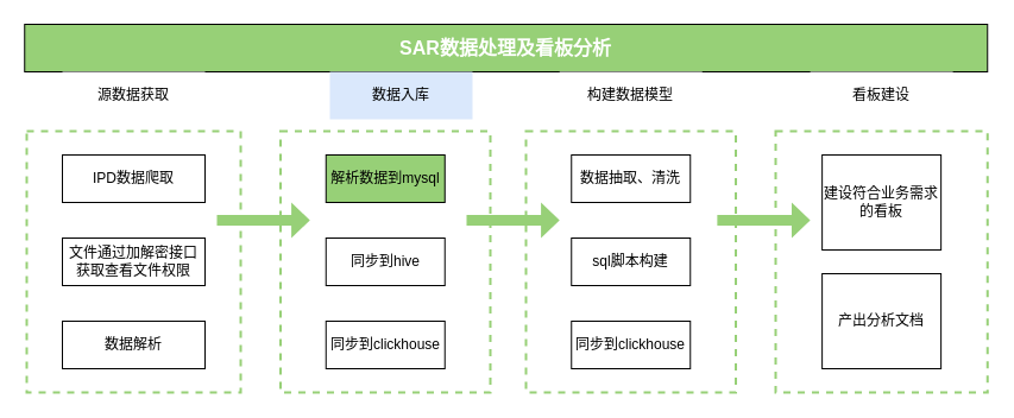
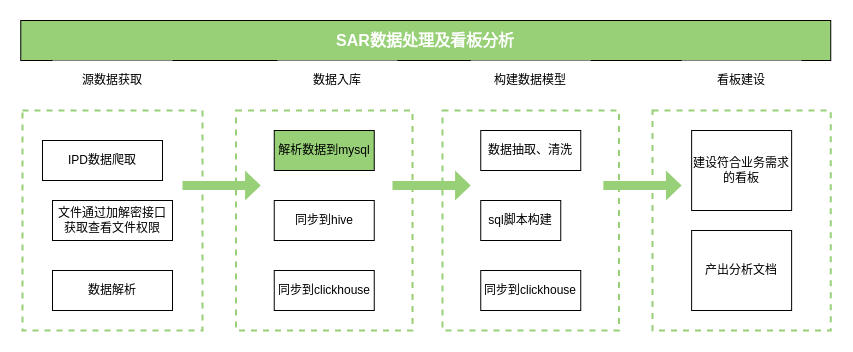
  <mxCell id="0" />
  <mxCell id="1" parent="0" />
  <mxCell id="2" value="SAR数据处理及看板分析" style="rounded=0;whiteSpace=wrap;html=1;fillColor=#97D077;fontSize=16;fontStyle=1;fontColor=#ffffff;" vertex="1" parent="1"><mxGeometry x="20.25" y="20" width="810" height="40" as="geometry" /></mxCell>
  <mxCell id="3" value="" style="rounded=0;whiteSpace=wrap;html=1;dashed=1;strokeWidth=2;strokeColor=#97D077;" vertex="1" parent="1"><mxGeometry x="22" y="110" width="180" height="220" as="geometry" /></mxCell>
  <mxCell id="4" value="源数据获取" style="rounded=0;whiteSpace=wrap;html=1;strokeColor=none;" vertex="1" parent="1"><mxGeometry x="52" y="60" width="120" height="40" as="geometry" /></mxCell>
- <mxCell id="5" value="IPD数据爬取" style="rounded=0;whiteSpace=wrap;html=1;" vertex="1" parent="1"><mxGeometry x="52" y="130" width="120" height="40" as="geometry" /></mxCell>
+ <mxCell id="5" value="IPD数据爬取" style="rounded=0;whiteSpace=wrap;html=1;" vertex="1" parent="1"><mxGeometry x="42" y="140" width="120" height="40" as="geometry" /></mxCell>
  <mxCell id="6" value="数据解析" style="rounded=0;whiteSpace=wrap;html=1;" vertex="1" parent="1"><mxGeometry x="52" y="270" width="120" height="40" as="geometry" /></mxCell>
  <mxCell id="7" value="文件通过加解密接口获取查看文件权限" style="rounded=0;whiteSpace=wrap;html=1;" vertex="1" parent="1"><mxGeometry x="52" y="200" width="120" height="40" as="geometry" /></mxCell>
- <mxCell id="8" value="数据入库" style="rounded=0;whiteSpace=wrap;html=1;strokeColor=none;fillColor=#dae8fc;" vertex="1" parent="1"><mxGeometry x="277" y="60" width="120" height="40" as="geometry" /></mxCell>
+ <mxCell id="8" value="数据入库" style="rounded=0;whiteSpace=wrap;html=1;strokeColor=none;" vertex="1" parent="1"><mxGeometry x="277" y="60" width="120" height="40" as="geometry" /></mxCell>
  <mxCell id="9" value="" style="rounded=0;whiteSpace=wrap;html=1;dashed=1;strokeWidth=2;strokeColor=#97D077;" vertex="1" parent="1"><mxGeometry x="235.5" y="110" width="176.5" height="220" as="geometry" /></mxCell>
  <mxCell id="10" value="解析数据到mysql" style="rounded=0;whiteSpace=wrap;html=1;fillColor=#97d077;" vertex="1" parent="1"><mxGeometry x="273.75" y="130" width="100" height="40" as="geometry" /></mxCell>
  <mxCell id="11" value="同步到hive" style="rounded=0;whiteSpace=wrap;html=1;" vertex="1" parent="1"><mxGeometry x="273.75" y="200" width="100" height="40" as="geometry" /></mxCell>
  <mxCell id="12" value="同步到clickhouse" style="rounded=0;whiteSpace=wrap;html=1;" vertex="1" parent="1"><mxGeometry x="273.75" y="270" width="100" height="40" as="geometry" /></mxCell>
  <mxCell id="13" value="构建数据模型" style="rounded=0;whiteSpace=wrap;html=1;strokeColor=none;" vertex="1" parent="1"><mxGeometry x="470.25" y="60" width="120" height="40" as="geometry" /></mxCell>
  <mxCell id="14" value="" style="rounded=0;whiteSpace=wrap;html=1;dashed=1;strokeWidth=2;strokeColor=#97D077;" vertex="1" parent="1"><mxGeometry x="442" y="110" width="176.5" height="220" as="geometry" /></mxCell>
  <mxCell id="15" value="数据抽取、清洗" style="rounded=0;whiteSpace=wrap;html=1;" vertex="1" parent="1"><mxGeometry x="480.25" y="130" width="100" height="40" as="geometry" /></mxCell>
- <mxCell id="16" value="sql脚本构建" style="rounded=0;whiteSpace=wrap;html=1;" vertex="1" parent="1"><mxGeometry x="480.25" y="200" width="100" height="40" as="geometry" /></mxCell>
+ <mxCell id="16" value="sql脚本构建" style="rounded=0;whiteSpace=wrap;html=1;" vertex="1" parent="1"><mxGeometry x="480.25" y="200" width="80" height="40" as="geometry" /></mxCell>
  <mxCell id="17" value="同步到clickhouse" style="rounded=0;whiteSpace=wrap;html=1;" vertex="1" parent="1"><mxGeometry x="480.25" y="270" width="100" height="40" as="geometry" /></mxCell>
  <mxCell id="18" value="" style="rounded=0;whiteSpace=wrap;html=1;dashed=1;strokeWidth=2;strokeColor=#97D077;" vertex="1" parent="1"><mxGeometry x="652" y="110" width="178.25" height="220" as="geometry" /></mxCell>
  <mxCell id="19" value="建设符合业务需求的看板" style="rounded=0;whiteSpace=wrap;html=1;" vertex="1" parent="1"><mxGeometry x="691.13" y="130" width="100" height="80" as="geometry" /></mxCell>
  <mxCell id="20" value="产出分析文档" style="rounded=0;whiteSpace=wrap;html=1;" vertex="1" parent="1"><mxGeometry x="691.12" y="230" width="100" height="80" as="geometry" /></mxCell>
  <mxCell id="21" value="看板建设" style="rounded=0;whiteSpace=wrap;html=1;strokeColor=none;" vertex="1" parent="1"><mxGeometry x="681.13" y="60" width="120" height="40" as="geometry" /></mxCell>
  <mxCell id="22" value="" style="shape=singleArrow;whiteSpace=wrap;html=1;strokeColor=none;fillColor=#97D077;" vertex="1" parent="1"><mxGeometry x="182" y="170" width="78.25" height="30" as="geometry" /></mxCell>
  <mxCell id="23" value="" style="shape=singleArrow;whiteSpace=wrap;html=1;strokeColor=none;fillColor=#97D077;" vertex="1" parent="1"><mxGeometry x="392" y="170" width="78.25" height="30" as="geometry" /></mxCell>
  <mxCell id="24" value="" style="shape=singleArrow;whiteSpace=wrap;html=1;strokeColor=none;fillColor=#97D077;" vertex="1" parent="1"><mxGeometry x="602.88" y="170" width="78.25" height="30" as="geometry" /></mxCell>
